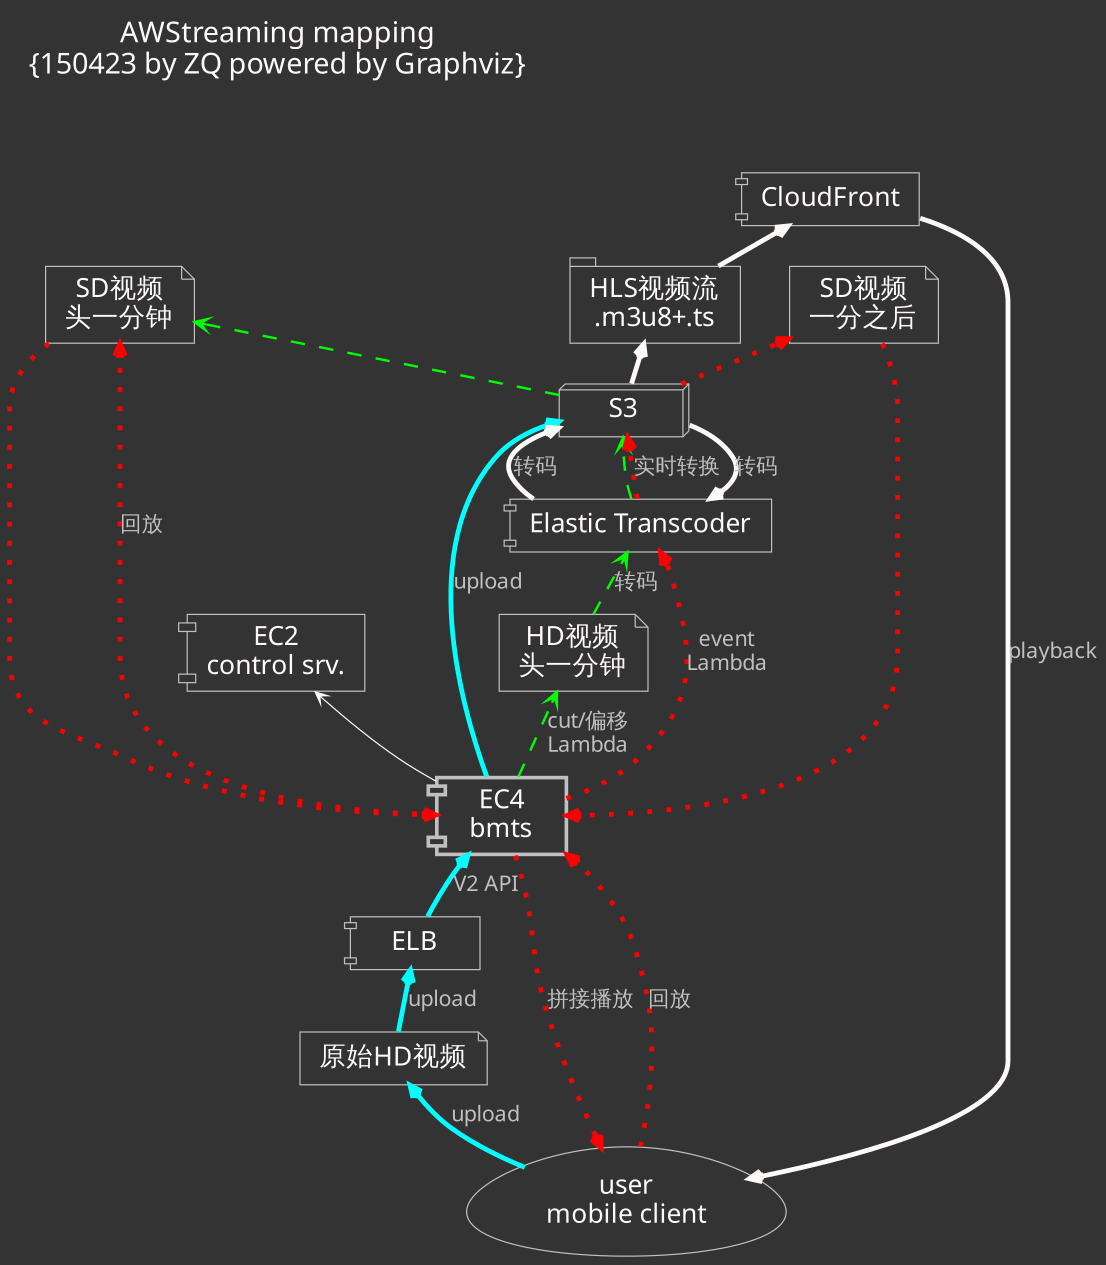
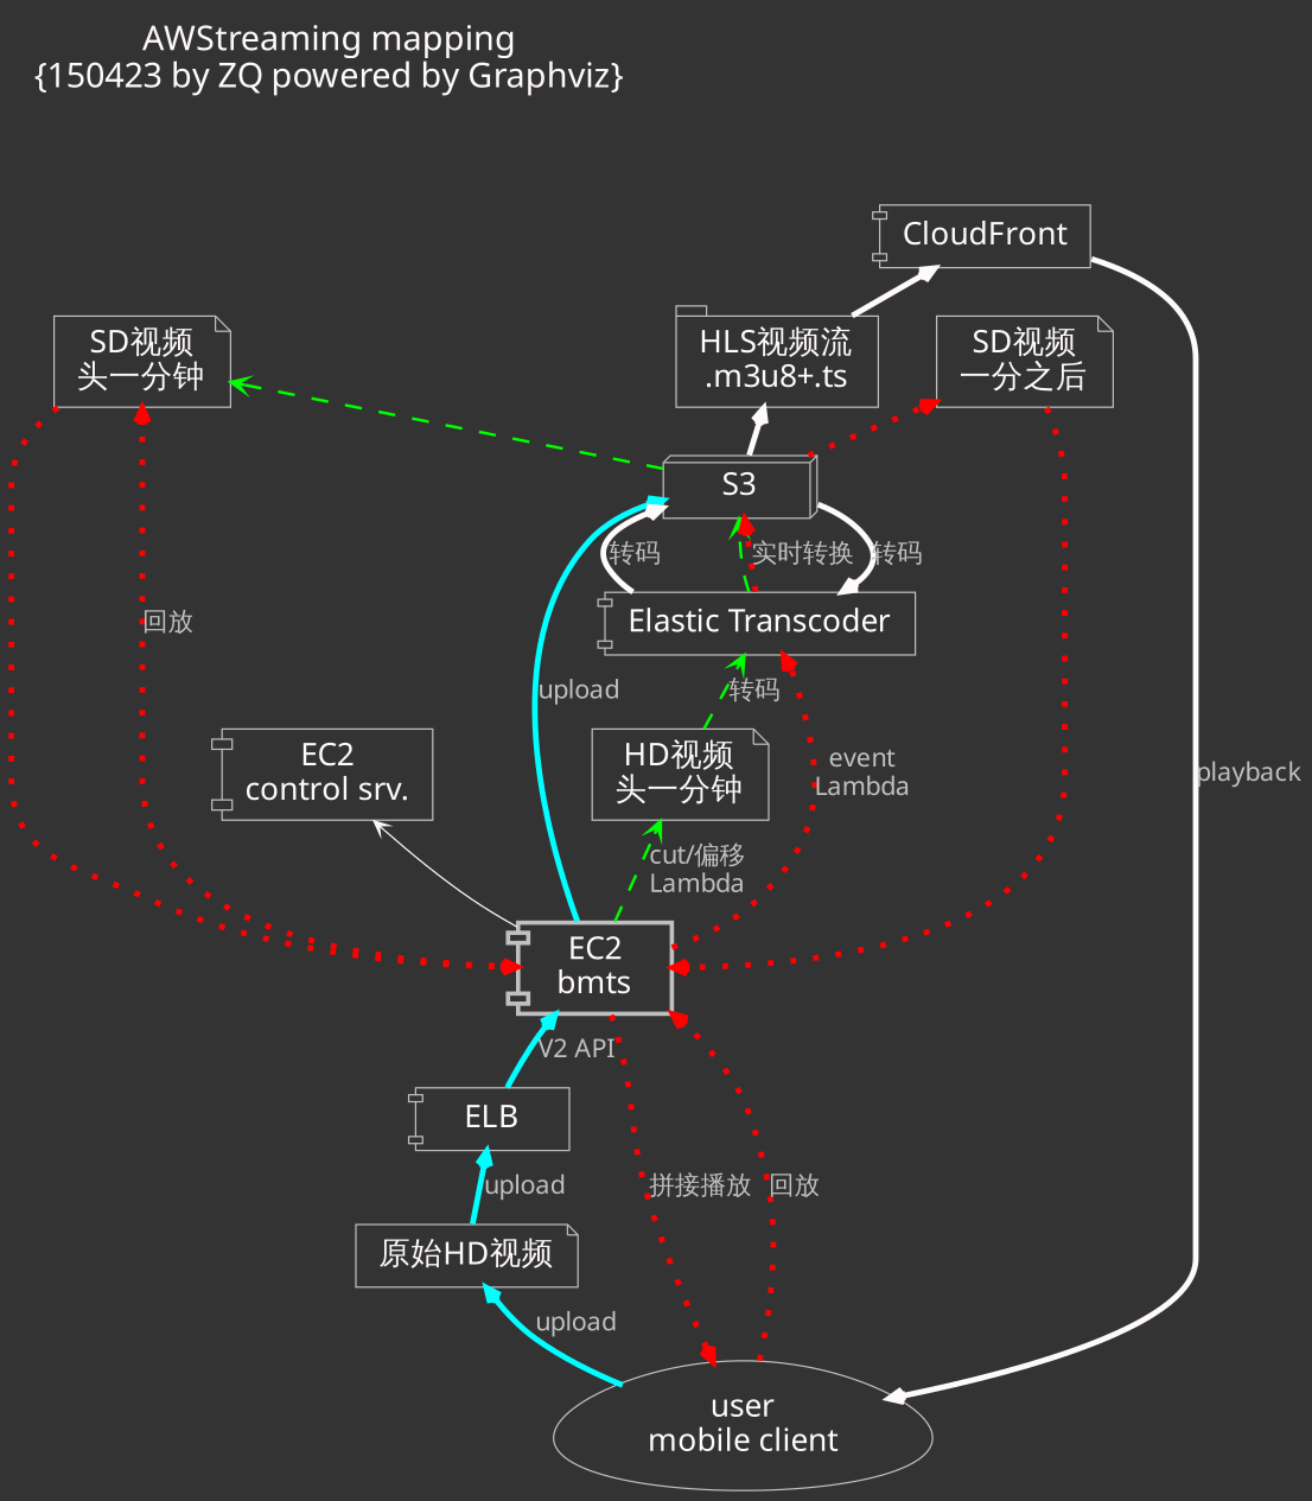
  digraph {
    bgcolor="#333333"
    fontcolor=snow
    fontname="YaHei Consolas Hybrid"
    fontsize=12.0
    label="AWStreaming mapping\n{150423 by ZQ powered by Graphviz}"
    labeljust=l
    labelloc=t
    rankdir=BT
    ranksep=0.1
    node [color=gray fillcolor="#333333" fontcolor=snow fontname="YaHei Consolas Hybrid" fontsize=11.0 shape=component style="filled,setlinewidth(0.5)"]
    edge [arrowhead=vee arrowsize=0.5 arrowtail=none color=red fontcolor=gray fontname="WenQuanYi Micro Hei" fontsize=9.0 style="setlinewidth(2)"]
    n1 [height=0.3 label="user\nmobile client" shape=egg]
-   n2 [height=0.3 label="EC4\nbmts" style="setlinewidth(1.5)"]
+   n2 [height=0.3 label="EC2\nbmts" style="setlinewidth(1.5)"]
    n3 [height=0.3 label="原始HD视频" shape=note]
    n4 [height=0.3 label=ELB]
    n5 [height=0.3 label="Elastic Transcoder"]
    n6 [height=0.3 label=S3 shape=box3d]
    n7 [height=0.3 label=CloudFront]
    n8 [height=0.3 label="HLS视频流\n.m3u8+.ts" shape=tab]
    n9 [height=0.3 label="SD视频\n头一分钟" shape=note]
    n10 [height=0.3 label="SD视频\n一分之后" shape=note]
    n11 [height=0.3 label="EC2\ncontrol srv."]
    n12 [height=0.3 label="HD视频\n头一分钟" shape=note]
    n1 -> n2 [label="回放" style="dotted,setlinewidth(2)"]
    n1 -> n3 [color=cyan label=upload]
    n2 -> n1 [label="拼接播放" style="dotted,setlinewidth(2)"]
    n2 -> n5 [label="event\nLambda" style="dotted,setlinewidth(2)"]
    n2 -> n6 [color=cyan label=upload]
    n2 -> n9 [label="回放" style="dotted,setlinewidth(2)"]
    n2 -> n11 [color=snow style="setlinewidth(0.5)"]
    n2 -> n12 [color=green label="cut/偏移\nLambda" style="dashed,setlinewidth(1)"]
    n3 -> n4 [color=cyan label=upload]
    n4 -> n2 [color=cyan label="V2 API"]
    n5 -> n6 [color=snow label="转码"]
    n5 -> n6 [color=green style="dashed,setlinewidth(1)"]
    n5 -> n6 [label="实时转换" style="dotted,setlinewidth(2)"]
    n6 -> n5 [color=snow label="转码"]
    n6 -> n8 [color=snow]
    n6 -> n9 [color=green style="dashed,setlinewidth(1)"]
    n6 -> n10 [style="dotted,setlinewidth(2)"]
    n7 -> n1 [color=snow label=playback]
    n8 -> n7 [color=snow]
    n9 -> n2 [style="dotted,setlinewidth(2)"]
    n10 -> n2 [style="dotted,setlinewidth(2)"]
    n12 -> n5 [color=green label="转码" style="dashed,setlinewidth(1)"]
  }
